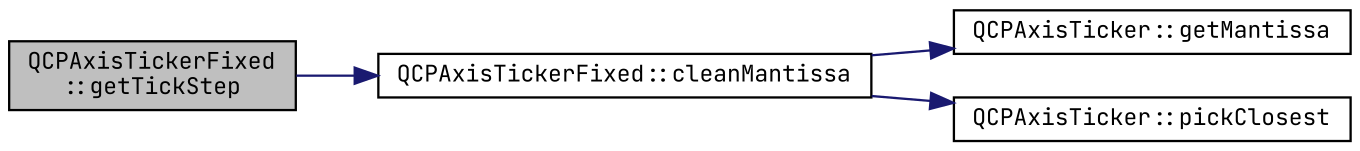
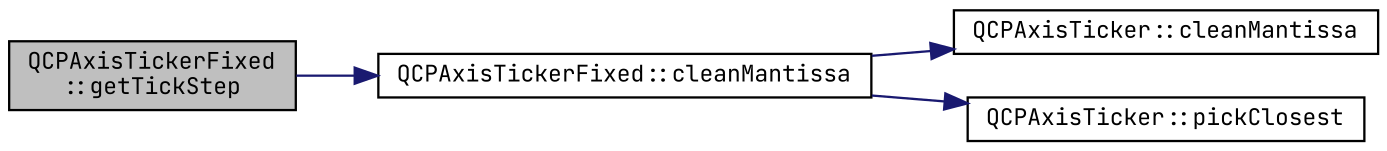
  digraph {
    fontname="JetBrains Mono"
    rankdir=LR
    node [color=black fillcolor=white fontname="JetBrains Mono" fontsize=10 shape=record style=filled]
    edge [color=midnightblue fontname="JetBrains Mono" fontsize=10 labelfontname=Helvetica labelfontsize=10 style=solid]
    n1 [fillcolor=grey75 fontcolor=black height=0.2 label="QCPAxisTickerFixed\l::getTickStep" width=0.4]
    n2 [height=0.2 label="QCPAxisTickerFixed::cleanMantissa" width=0.4]
-   n3 [height=0.2 label="QCPAxisTicker::getMantissa" width=0.4]
+   n3 [height=0.2 label="QCPAxisTicker::cleanMantissa" width=0.4]
    n4 [height=0.2 label="QCPAxisTicker::pickClosest" width=0.4]
    n1 -> n2
    n2 -> n3
    n2 -> n4
  }
